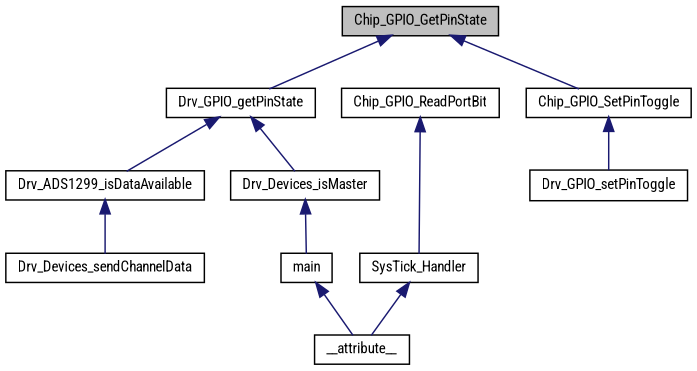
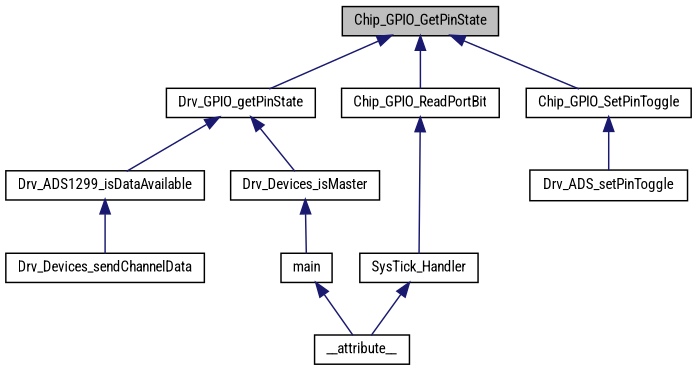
  digraph {
    fontname="Roboto Condensed"
    rankdir=TB
    node [color=black fillcolor=white fontname="Roboto Condensed" fontsize=10 shape=record style=filled]
    edge [color=midnightblue dir=back fontname="Roboto Condensed" fontsize=10 labelfontname=FreeSans labelfontsize=10 style=solid]
    n1 [fillcolor=grey75 fontcolor=black height=0.2 label=Chip_GPIO_GetPinState width=0.4]
    n2 [height=0.2 label=Drv_GPIO_getPinState width=0.4]
    n3 [height=0.2 label=Chip_GPIO_ReadPortBit width=0.4]
    n4 [height=0.2 label=Chip_GPIO_SetPinToggle width=0.4]
    n5 [height=0.2 label=Drv_ADS1299_isDataAvailable width=0.4]
    n6 [height=0.2 label=Drv_Devices_isMaster width=0.4]
    n7 [height=0.2 label=SysTick_Handler width=0.4]
-   n8 [height=0.2 label=Drv_GPIO_setPinToggle width=0.4]
+   n8 [height=0.2 label=Drv_ADS_setPinToggle width=0.4]
    n9 [height=0.2 label=Drv_Devices_sendChannelData width=0.4]
    n10 [height=0.2 label=main width=0.4]
    n11 [height=0.2 label=__attribute__ width=0.4]
    n1 -> n2
+   n1 -> n3
    n1 -> n4
    n2 -> n5
    n2 -> n6
    n3 -> n7
    n4 -> n8
    n5 -> n9
    n6 -> n10
    n7 -> n11
    n10 -> n11
  }
